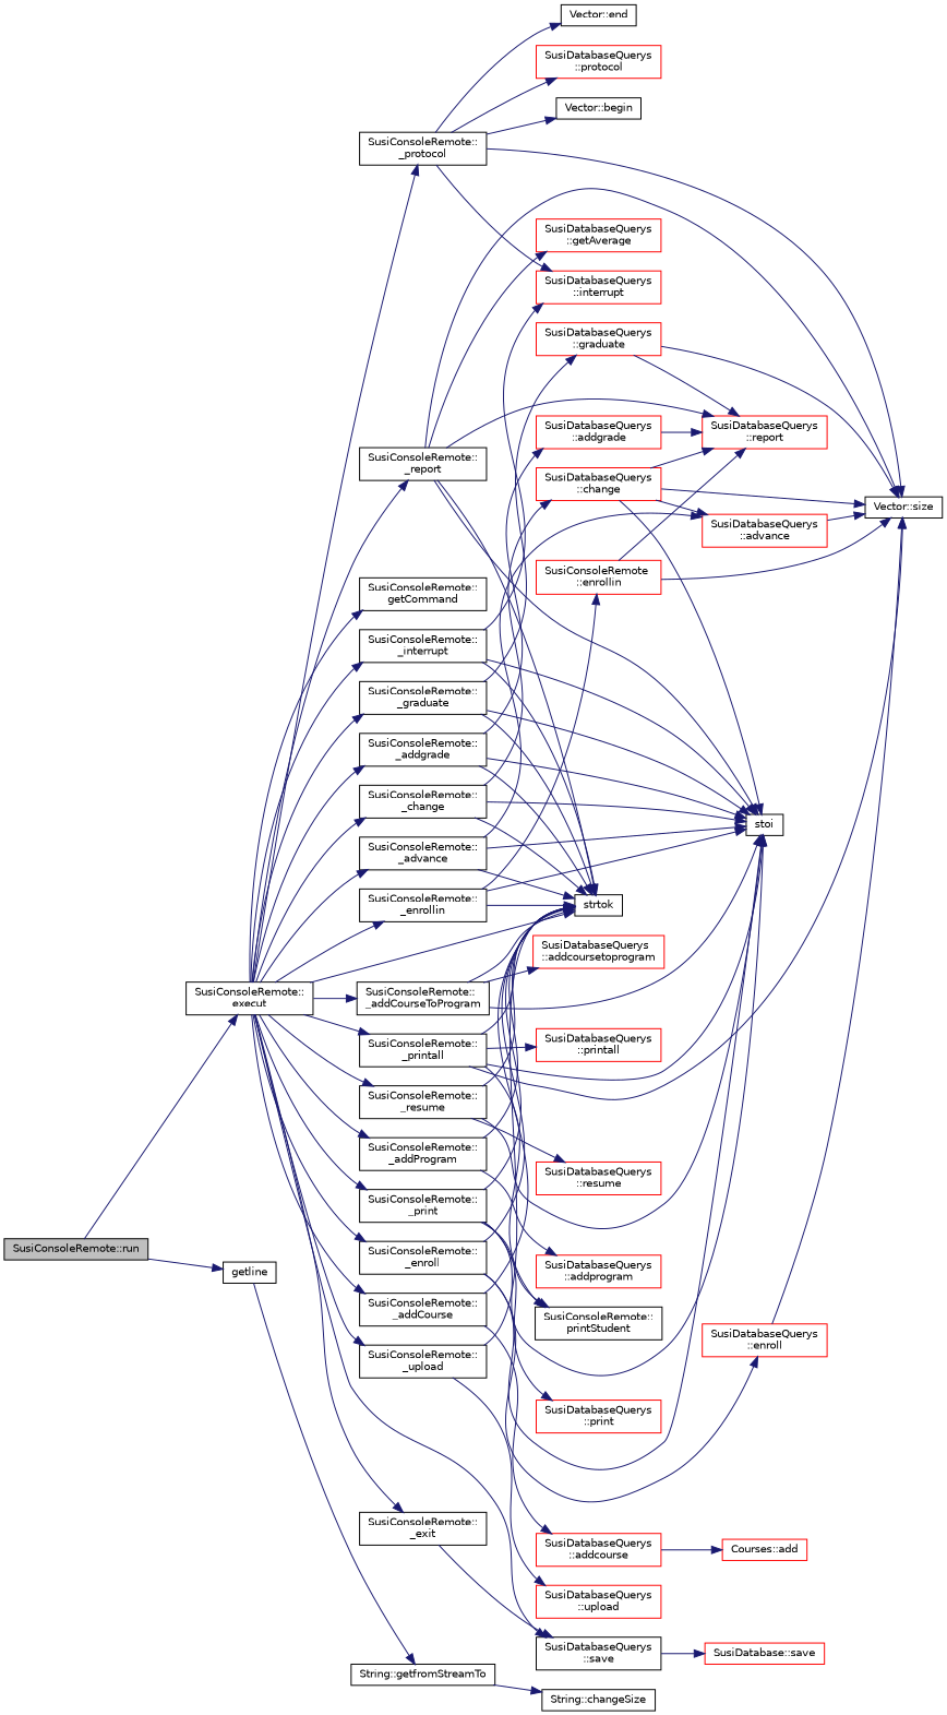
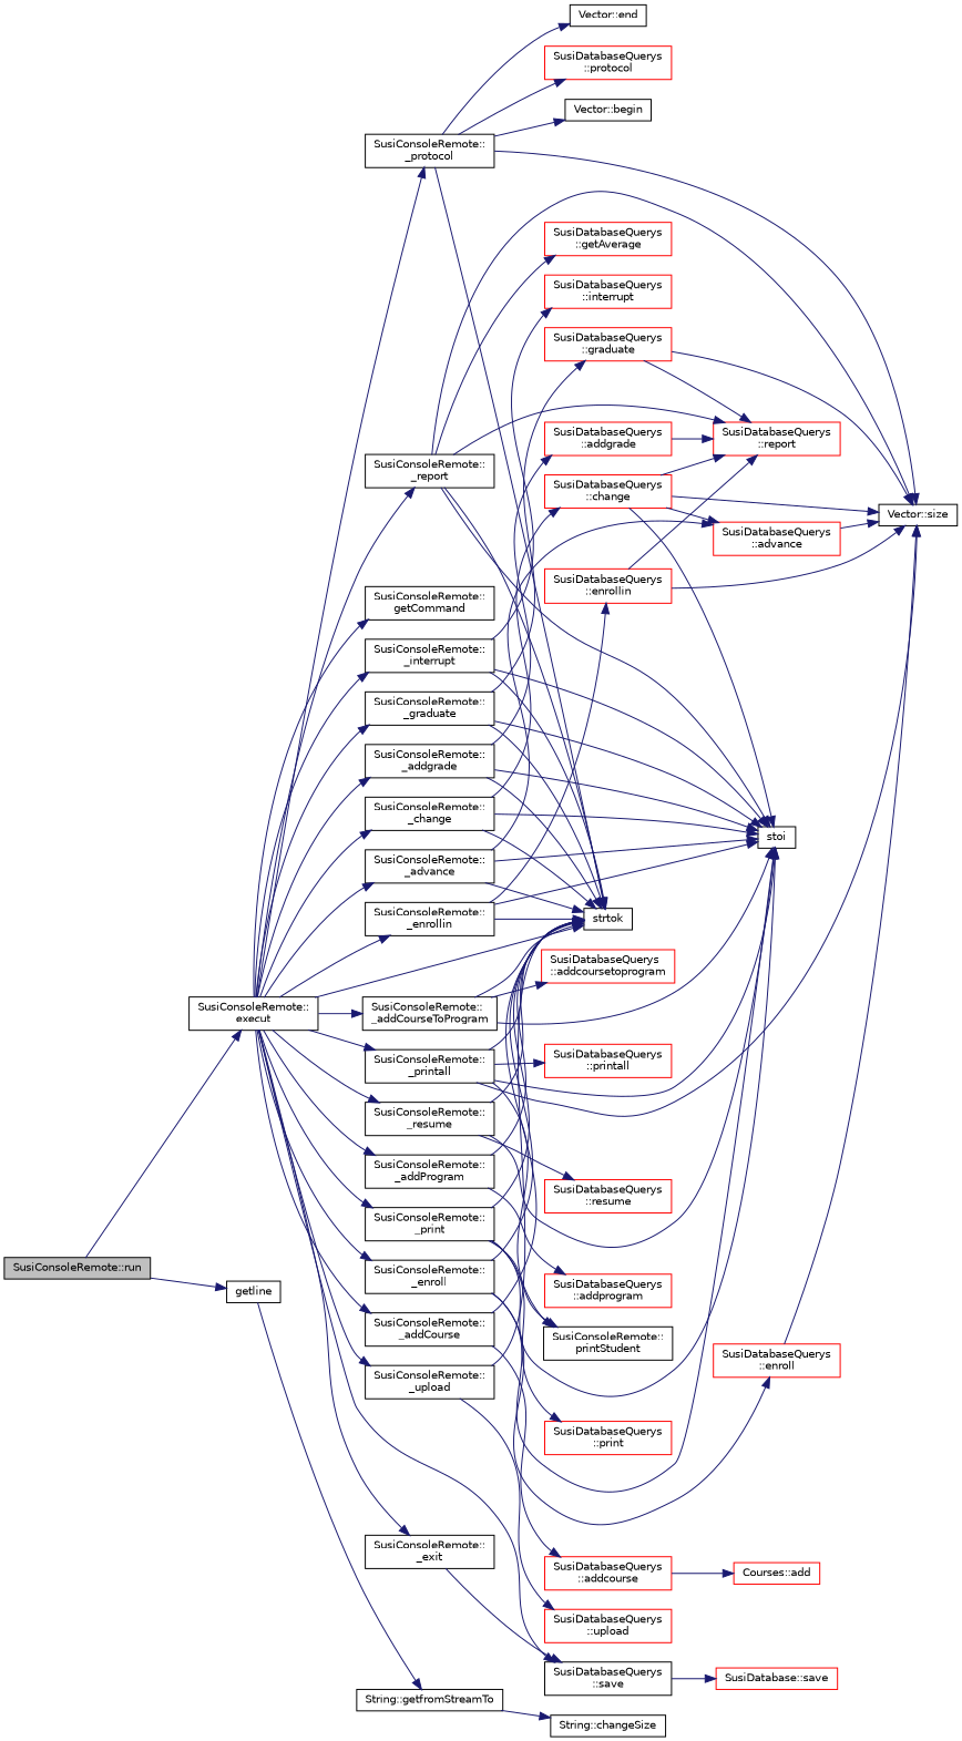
  digraph {
    rankdir=LR
    node [color=black fillcolor=white fontname=Helvetica fontsize=10 shape=record style=filled]
    edge [color=midnightblue fontname=Helvetica fontsize=10 labelfontname=Helvetica labelfontsize=10 style=solid]
    n1 [fillcolor=grey75 fontcolor=black height=0.2 label="SusiConsoleRemote::run" width=0.4]
    n2 [height=0.2 label="SusiConsoleRemote::\lexecut" width=0.4]
    n3 [height=0.2 label=getline width=0.4]
    n4 [height=0.2 label="SusiConsoleRemote::\l_addCourse" width=0.4]
    n5 [height=0.2 label=strtok width=0.4]
    n6 [height=0.2 label="SusiConsoleRemote::\l_addCourseToProgram" width=0.4]
    n7 [height=0.2 label="SusiConsoleRemote::\l_addgrade" width=0.4]
    n8 [height=0.2 label="SusiConsoleRemote::\l_addProgram" width=0.4]
    n9 [height=0.2 label="SusiConsoleRemote::\l_advance" width=0.4]
    n10 [height=0.2 label="SusiConsoleRemote::\l_change" width=0.4]
    n11 [height=0.2 label="SusiConsoleRemote::\l_enroll" width=0.4]
    n12 [height=0.2 label="SusiConsoleRemote::\l_enrollin" width=0.4]
    n13 [height=0.2 label="SusiConsoleRemote::\l_exit" width=0.4]
    n14 [height=0.2 label="SusiDatabaseQuerys\l::save" width=0.4]
    n15 [height=0.2 label="SusiConsoleRemote::\l_graduate" width=0.4]
    n16 [height=0.2 label="SusiConsoleRemote::\l_interrupt" width=0.4]
    n17 [height=0.2 label="SusiConsoleRemote::\l_print" width=0.4]
    n18 [height=0.2 label="SusiConsoleRemote::\l_printall" width=0.4]
    n19 [height=0.2 label="SusiConsoleRemote::\l_protocol" width=0.4]
    n20 [height=0.2 label="SusiConsoleRemote::\l_report" width=0.4]
    n21 [height=0.2 label="SusiConsoleRemote::\l_resume" width=0.4]
    n22 [height=0.2 label="SusiConsoleRemote::\l_upload" width=0.4]
    n23 [height=0.2 label="SusiConsoleRemote::\lgetCommand" width=0.4]
    n24 [height=0.2 label="String::getfromStreamTo" width=0.4]
    n25 [color=red height=0.2 label="SusiDatabaseQuerys\l::addcourse" width=0.4]
    n26 [color=red height=0.2 label="SusiDatabaseQuerys\l::addcoursetoprogram" width=0.4]
    n27 [height=0.2 label=stoi width=0.4]
    n28 [color=red height=0.2 label="SusiDatabaseQuerys\l::addgrade" width=0.4]
    n29 [color=red height=0.2 label="SusiDatabaseQuerys\l::addprogram" width=0.4]
    n30 [color=red height=0.2 label="SusiDatabaseQuerys\l::advance" width=0.4]
    n31 [color=red height=0.2 label="SusiDatabaseQuerys\l::change" width=0.4]
    n32 [color=red height=0.2 label="SusiDatabaseQuerys\l::enroll" width=0.4]
-   n33 [color=red height=0.2 label="SusiConsoleRemote\l::enrollin" width=0.4]
+   n33 [color=red height=0.2 label="SusiDatabaseQuerys\l::enrollin" width=0.4]
    n34 [color=red height=0.2 label="SusiDatabase::save" width=0.4]
    n35 [color=red height=0.2 label="SusiDatabaseQuerys\l::graduate" width=0.4]
    n36 [color=red height=0.2 label="SusiDatabaseQuerys\l::interrupt" width=0.4]
    n37 [color=red height=0.2 label="SusiDatabaseQuerys\l::print" width=0.4]
    n38 [height=0.2 label="SusiConsoleRemote::\lprintStudent" width=0.4]
    n39 [height=0.2 label="Vector::size" width=0.4]
    n40 [color=red height=0.2 label="SusiDatabaseQuerys\l::printall" width=0.4]
    n41 [height=0.2 label="Vector::begin" width=0.4]
    n42 [height=0.2 label="Vector::end" width=0.4]
    n43 [color=red height=0.2 label="SusiDatabaseQuerys\l::protocol" width=0.4]
    n44 [color=red height=0.2 label="SusiDatabaseQuerys\l::report" width=0.4]
    n45 [color=red height=0.2 label="SusiDatabaseQuerys\l::getAverage" width=0.4]
    n46 [color=red height=0.2 label="SusiDatabaseQuerys\l::resume" width=0.4]
    n47 [color=red height=0.2 label="SusiDatabaseQuerys\l::upload" width=0.4]
    n48 [color=red height=0.2 label="Courses::add" width=0.4]
    n49 [height=0.2 label="String::changeSize" width=0.4]
    n1 -> n2
    n1 -> n3
    n2 -> n4
    n2 -> n5
    n2 -> n6
    n2 -> n7
    n2 -> n8
    n2 -> n9
    n2 -> n10
    n2 -> n11
    n2 -> n12
    n2 -> n13
    n2 -> n14
    n2 -> n15
    n2 -> n16
    n2 -> n17
    n2 -> n18
    n2 -> n19
    n2 -> n20
    n2 -> n21
    n2 -> n22
    n2 -> n23
    n3 -> n24
    n4 -> n5
    n4 -> n25
    n6 -> n5
    n6 -> n26
    n6 -> n27
    n7 -> n5
    n7 -> n27
    n7 -> n28
    n8 -> n5
    n8 -> n29
    n9 -> n5
    n9 -> n27
    n9 -> n30
    n10 -> n5
    n10 -> n27
    n10 -> n31
    n11 -> n5
    n11 -> n27
    n11 -> n32
    n12 -> n5
    n12 -> n27
    n12 -> n33
    n13 -> n14
    n14 -> n34
    n15 -> n5
    n15 -> n27
    n15 -> n35
    n16 -> n5
    n16 -> n27
    n16 -> n36
    n17 -> n5
    n17 -> n27
    n17 -> n37
    n17 -> n38
    n18 -> n5
    n18 -> n27
    n18 -> n38
    n18 -> n39
    n18 -> n40
-   n19 -> n36
+   n19 -> n5
    n19 -> n39
    n19 -> n41
    n19 -> n42
    n19 -> n43
    n20 -> n5
    n20 -> n27
    n20 -> n39
    n20 -> n44
    n20 -> n45
    n21 -> n5
    n21 -> n27
    n21 -> n46
    n22 -> n5
    n22 -> n47
    n24 -> n49
    n25 -> n48
    n28 -> n44
    n30 -> n39
    n31 -> n27
    n31 -> n30
    n31 -> n39
    n31 -> n44
    n32 -> n39
    n33 -> n39
    n33 -> n44
    n35 -> n39
    n35 -> n44
  }
